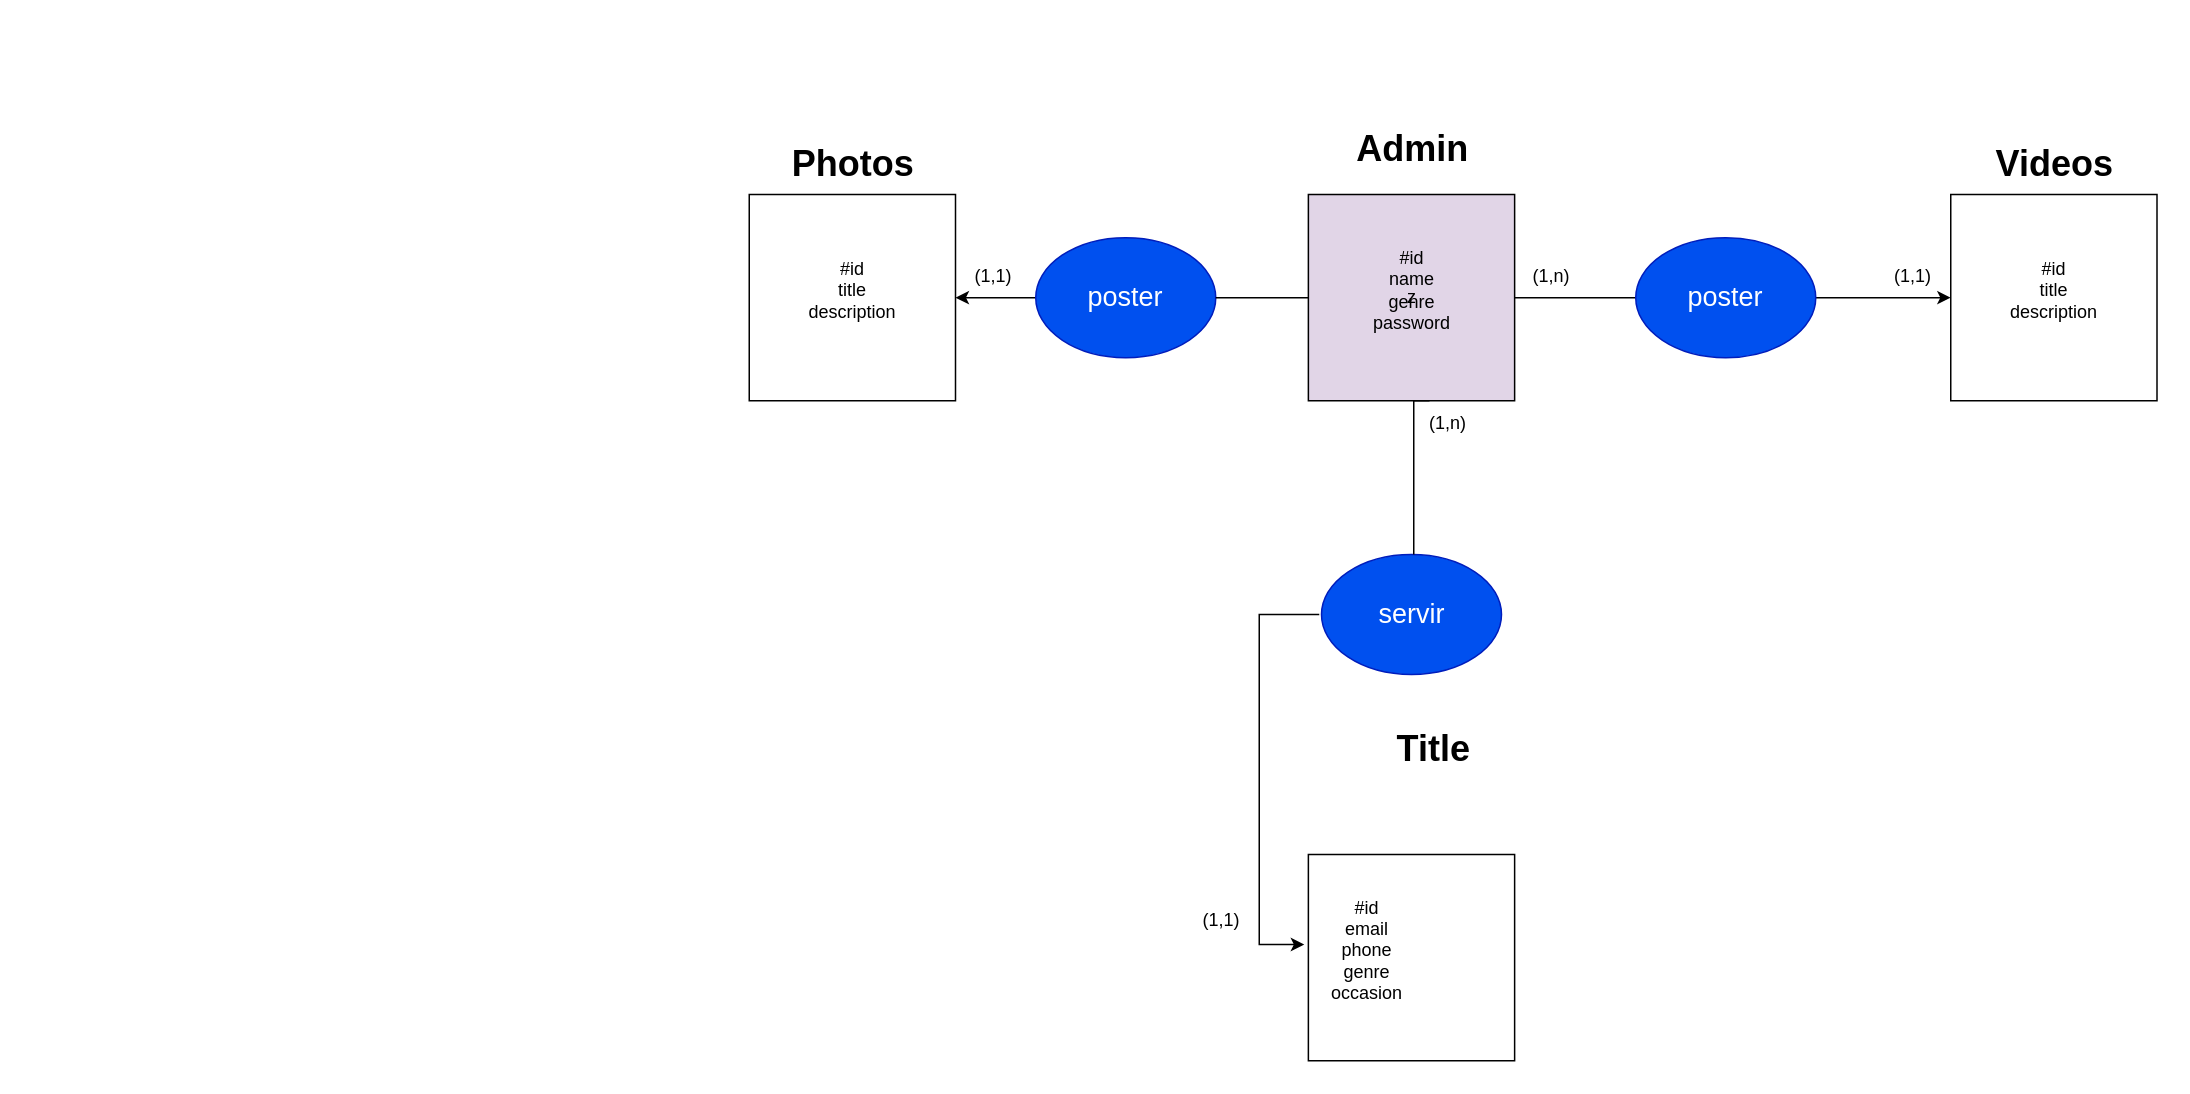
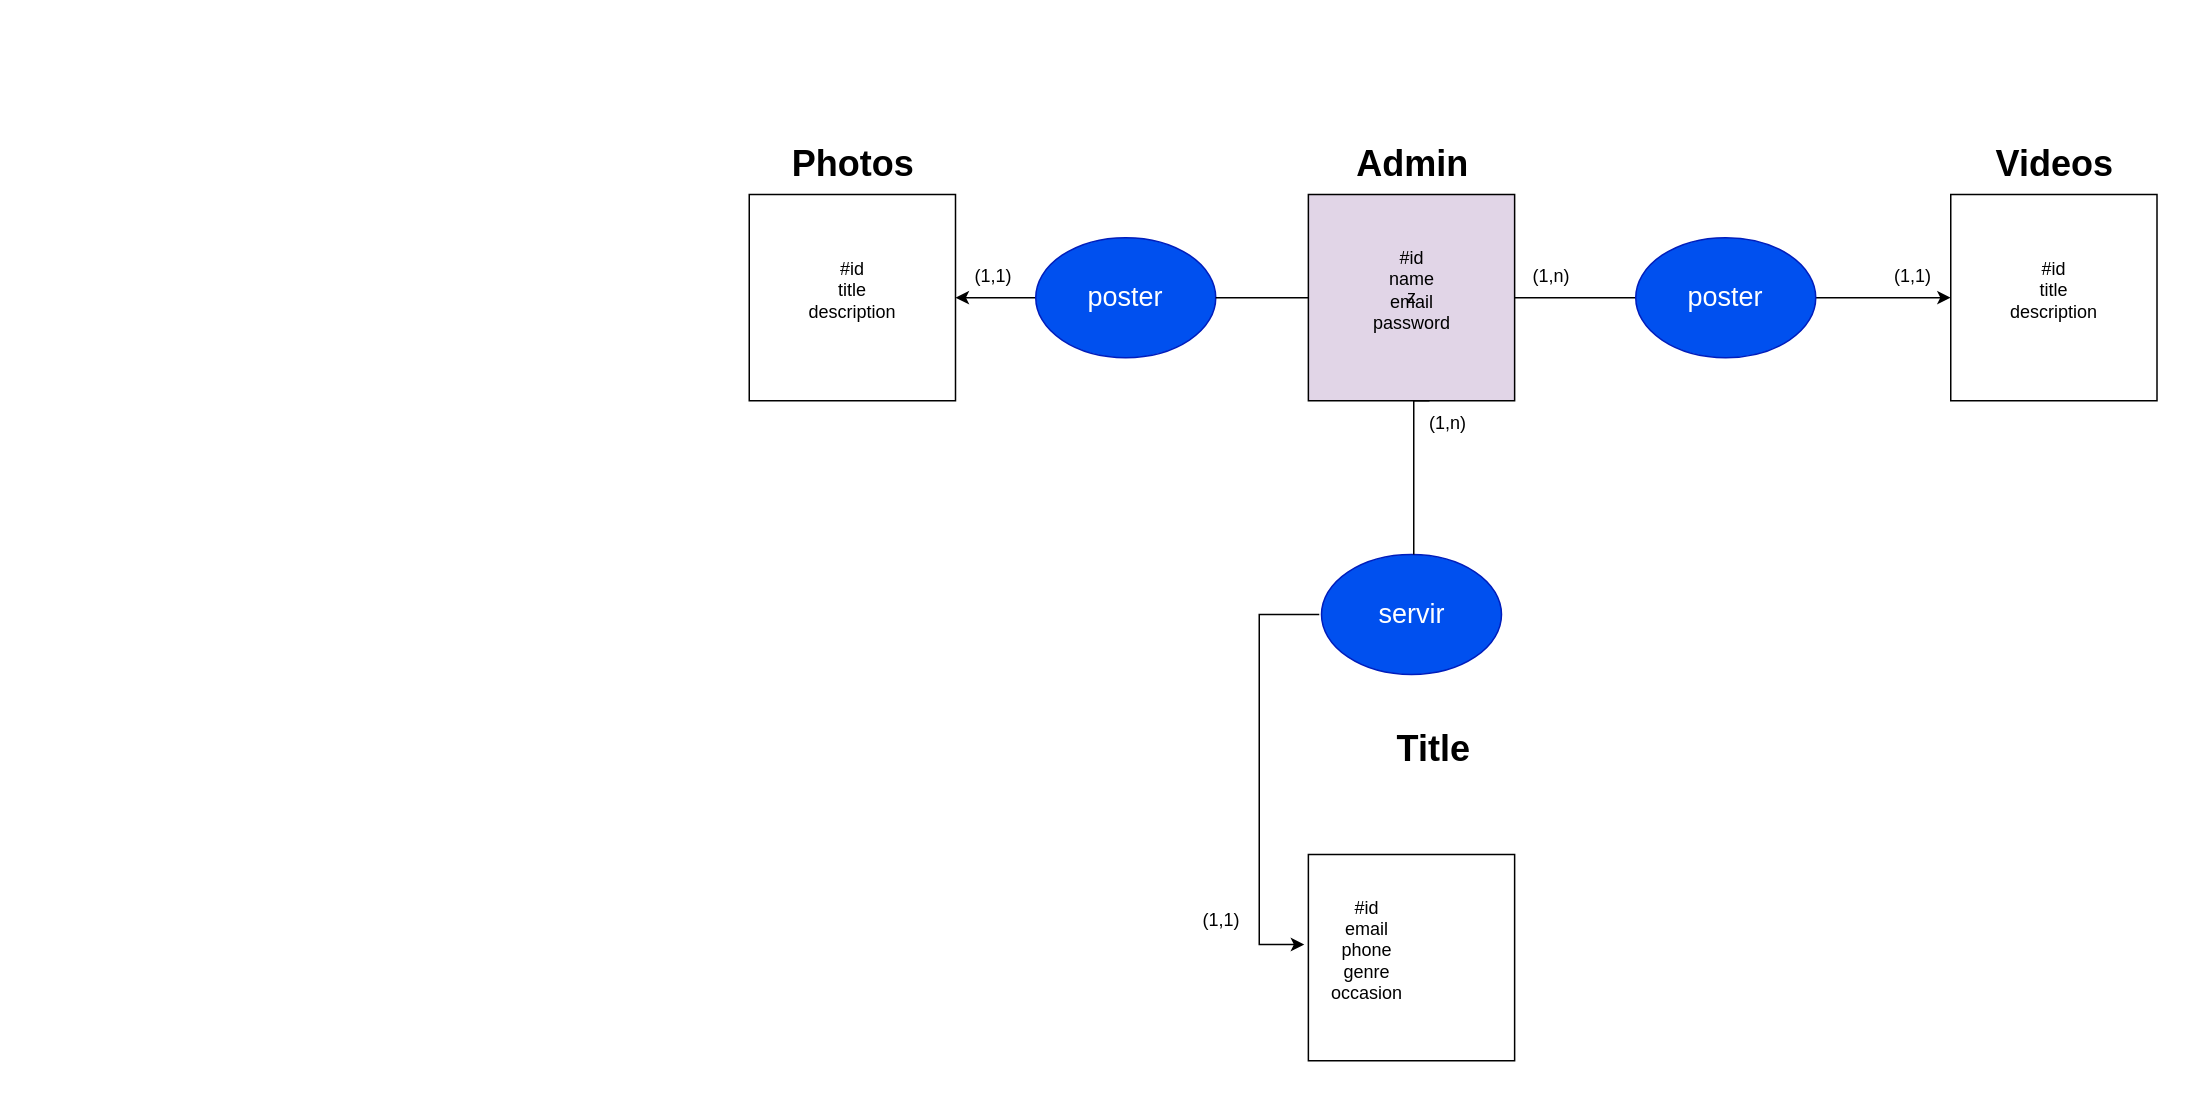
  <mxCell id="0" />
  <mxCell id="1" parent="0" />
  <mxCell id="2" style="edgeStyle=orthogonalEdgeStyle;rounded=0;orthogonalLoop=1;jettySize=auto;html=1;entryX=0;entryY=0.5;entryDx=0;entryDy=0;" parent="1" source="4" target="12" edge="1"><mxGeometry relative="1" as="geometry"><mxPoint x="1310" y="198" as="targetPoint" /></mxGeometry></mxCell>
  <mxCell id="3" style="edgeStyle=orthogonalEdgeStyle;rounded=0;orthogonalLoop=1;jettySize=auto;html=1;entryX=1;entryY=0.5;entryDx=0;entryDy=0;startArrow=none;" parent="1" source="19" target="17" edge="1"><mxGeometry relative="1" as="geometry" /></mxCell>
  <mxCell id="4" value="z" style="whiteSpace=wrap;html=1;aspect=fixed;fillColor=#e1d5e7;" parent="1" vertex="1"><mxGeometry x="871.75" y="129" width="137.5" height="137.5" as="geometry" /></mxCell>
  <mxCell id="5" value="" style="edgeStyle=orthogonalEdgeStyle;rounded=0;orthogonalLoop=1;jettySize=auto;html=1;" parent="1" edge="1"><mxGeometry relative="1" as="geometry"><mxPoint x="20" y="20" as="sourcePoint" /></mxGeometry></mxCell>
- <mxCell id="6" value="#id&lt;br&gt;name&lt;br&gt;genre&lt;br&gt;password" style="text;html=1;strokeColor=none;fillColor=none;align=center;verticalAlign=middle;whiteSpace=wrap;rounded=0;" parent="1" vertex="1"><mxGeometry x="920.5" y="157.75" width="40" height="70" as="geometry" /></mxCell>
+ <mxCell id="6" value="#id&lt;br&gt;name&lt;br&gt;email&lt;br&gt;password" style="text;html=1;strokeColor=none;fillColor=none;align=center;verticalAlign=middle;whiteSpace=wrap;rounded=0;" parent="1" vertex="1"><mxGeometry x="920.5" y="157.75" width="40" height="70" as="geometry" /></mxCell>
  <mxCell id="7" style="edgeStyle=orthogonalEdgeStyle;rounded=0;orthogonalLoop=1;jettySize=auto;html=1;startArrow=none;" parent="1" edge="1"><mxGeometry relative="1" as="geometry"><mxPoint x="879" y="409" as="sourcePoint" /><mxPoint x="869" y="629" as="targetPoint" /><Array as="points"><mxPoint x="839" y="409" /><mxPoint x="839" y="629" /></Array></mxGeometry></mxCell>
  <mxCell id="8" value="(1,n)" style="text;html=1;strokeColor=none;fillColor=none;align=center;verticalAlign=middle;whiteSpace=wrap;rounded=0;" parent="1" vertex="1"><mxGeometry x="940" y="266.5" width="50" height="30" as="geometry" /></mxCell>
  <mxCell id="9" value="" style="whiteSpace=wrap;html=1;aspect=fixed;" parent="1" vertex="1"><mxGeometry x="871.75" y="569" width="137.5" height="137.5" as="geometry" /></mxCell>
  <mxCell id="10" value="#id&lt;br&gt;email&lt;br&gt;phone&lt;br&gt;genre&lt;br&gt;occasion" style="text;html=1;strokeColor=none;fillColor=none;align=center;verticalAlign=middle;whiteSpace=wrap;rounded=0;" parent="1" vertex="1"><mxGeometry x="890.5" y="597.75" width="40" height="70" as="geometry" /></mxCell>
  <mxCell id="11" value="(1,1)" style="text;html=1;strokeColor=none;fillColor=none;align=center;verticalAlign=middle;whiteSpace=wrap;rounded=0;" parent="1" vertex="1"><mxGeometry x="789" y="597.75" width="50" height="30" as="geometry" /></mxCell>
  <mxCell id="12" value="" style="whiteSpace=wrap;html=1;aspect=fixed;" parent="1" vertex="1"><mxGeometry x="1300" y="129" width="137.5" height="137.5" as="geometry" /></mxCell>
  <mxCell id="13" value="#id&lt;br&gt;title&lt;br&gt;description" style="text;html=1;strokeColor=none;fillColor=none;align=center;verticalAlign=middle;whiteSpace=wrap;rounded=0;" parent="1" vertex="1"><mxGeometry x="1348.75" y="157.75" width="40" height="70" as="geometry" /></mxCell>
  <mxCell id="14" value="&lt;font style=&quot;font-size: 18px&quot;&gt;poster&lt;/font&gt;" style="ellipse;whiteSpace=wrap;html=1;fillColor=#0050ef;strokeColor=#001DBC;fontColor=#ffffff;" parent="1" vertex="1"><mxGeometry x="1090" y="157.75" width="120" height="80" as="geometry" /></mxCell>
  <mxCell id="15" value="(1,n)" style="text;html=1;strokeColor=none;fillColor=none;align=center;verticalAlign=middle;whiteSpace=wrap;rounded=0;" parent="1" vertex="1"><mxGeometry x="1009.25" y="169" width="50" height="30" as="geometry" /></mxCell>
  <mxCell id="16" value="(1,1)" style="text;html=1;strokeColor=none;fillColor=none;align=center;verticalAlign=middle;whiteSpace=wrap;rounded=0;" parent="1" vertex="1"><mxGeometry x="1250" y="169" width="50" height="30" as="geometry" /></mxCell>
  <mxCell id="17" value="" style="whiteSpace=wrap;html=1;aspect=fixed;" parent="1" vertex="1"><mxGeometry x="499" y="129" width="137.5" height="137.5" as="geometry" /></mxCell>
  <mxCell id="18" value="#id&lt;br&gt;title&lt;br&gt;description" style="text;html=1;strokeColor=none;fillColor=none;align=center;verticalAlign=middle;whiteSpace=wrap;rounded=0;" parent="1" vertex="1"><mxGeometry x="547.75" y="157.75" width="40" height="70" as="geometry" /></mxCell>
  <mxCell id="19" value="&lt;font style=&quot;font-size: 18px&quot;&gt;poster&lt;/font&gt;" style="ellipse;whiteSpace=wrap;html=1;fillColor=#0050ef;strokeColor=#001DBC;fontColor=#ffffff;" parent="1" vertex="1"><mxGeometry x="690" y="157.75" width="120" height="80" as="geometry" /></mxCell>
  <mxCell id="20" value="" style="edgeStyle=orthogonalEdgeStyle;rounded=0;orthogonalLoop=1;jettySize=auto;html=1;entryX=1;entryY=0.5;entryDx=0;entryDy=0;endArrow=none;" parent="1" source="4" target="19" edge="1"><mxGeometry relative="1" as="geometry"><mxPoint x="871.75" y="197.8" as="sourcePoint" /><mxPoint x="636.5" y="197.75" as="targetPoint" /></mxGeometry></mxCell>
  <mxCell id="21" value="(1,1)" style="text;html=1;strokeColor=none;fillColor=none;align=center;verticalAlign=middle;whiteSpace=wrap;rounded=0;" parent="1" vertex="1"><mxGeometry x="637" y="169" width="50" height="30" as="geometry" /></mxCell>
  <mxCell id="22" value="&lt;font style=&quot;font-size: 18px&quot;&gt;servir&lt;/font&gt;" style="ellipse;whiteSpace=wrap;html=1;fillColor=#0050ef;strokeColor=#001DBC;fontColor=#ffffff;" parent="1" vertex="1"><mxGeometry x="880.5" y="369" width="120" height="80" as="geometry" /></mxCell>
  <mxCell id="23" value="" style="edgeStyle=orthogonalEdgeStyle;rounded=0;orthogonalLoop=1;jettySize=auto;html=1;endArrow=none;exitX=0.25;exitY=0;exitDx=0;exitDy=0;" parent="1" source="8" target="22" edge="1"><mxGeometry relative="1" as="geometry"><mxPoint x="930" y="269" as="sourcePoint" /><mxPoint x="930" y="559" as="targetPoint" /><Array as="points"><mxPoint x="942" y="349" /><mxPoint x="942" y="349" /></Array></mxGeometry></mxCell>
  <mxCell id="24" value="Photos" style="text;strokeColor=none;fillColor=none;html=1;fontSize=24;fontStyle=1;verticalAlign=middle;align=center;" vertex="1" parent="1"><mxGeometry x="517.75" y="89" width="100" height="40" as="geometry" /></mxCell>
  <mxCell id="25" value="Videos" style="text;strokeColor=none;fillColor=none;html=1;fontSize=24;fontStyle=1;verticalAlign=middle;align=center;" vertex="1" parent="1"><mxGeometry x="1318.75" y="89" width="100" height="40" as="geometry" /></mxCell>
  <mxCell id="26" value="Title" style="text;strokeColor=none;fillColor=none;html=1;fontSize=24;fontStyle=1;verticalAlign=middle;align=center;" vertex="1" parent="1"><mxGeometry x="905" y="479" width="100" height="40" as="geometry" /></mxCell>
- <mxCell id="27" value="Admin" style="text;strokeColor=none;fillColor=none;html=1;fontSize=24;fontStyle=1;verticalAlign=middle;align=center;" vertex="1" parent="1"><mxGeometry x="890.5" y="79" width="100" height="40" as="geometry" /></mxCell>
+ <mxCell id="27" value="Admin" style="text;strokeColor=none;fillColor=none;html=1;fontSize=24;fontStyle=1;verticalAlign=middle;align=center;" vertex="1" parent="1"><mxGeometry x="890.5" y="89" width="100" height="40" as="geometry" /></mxCell>
